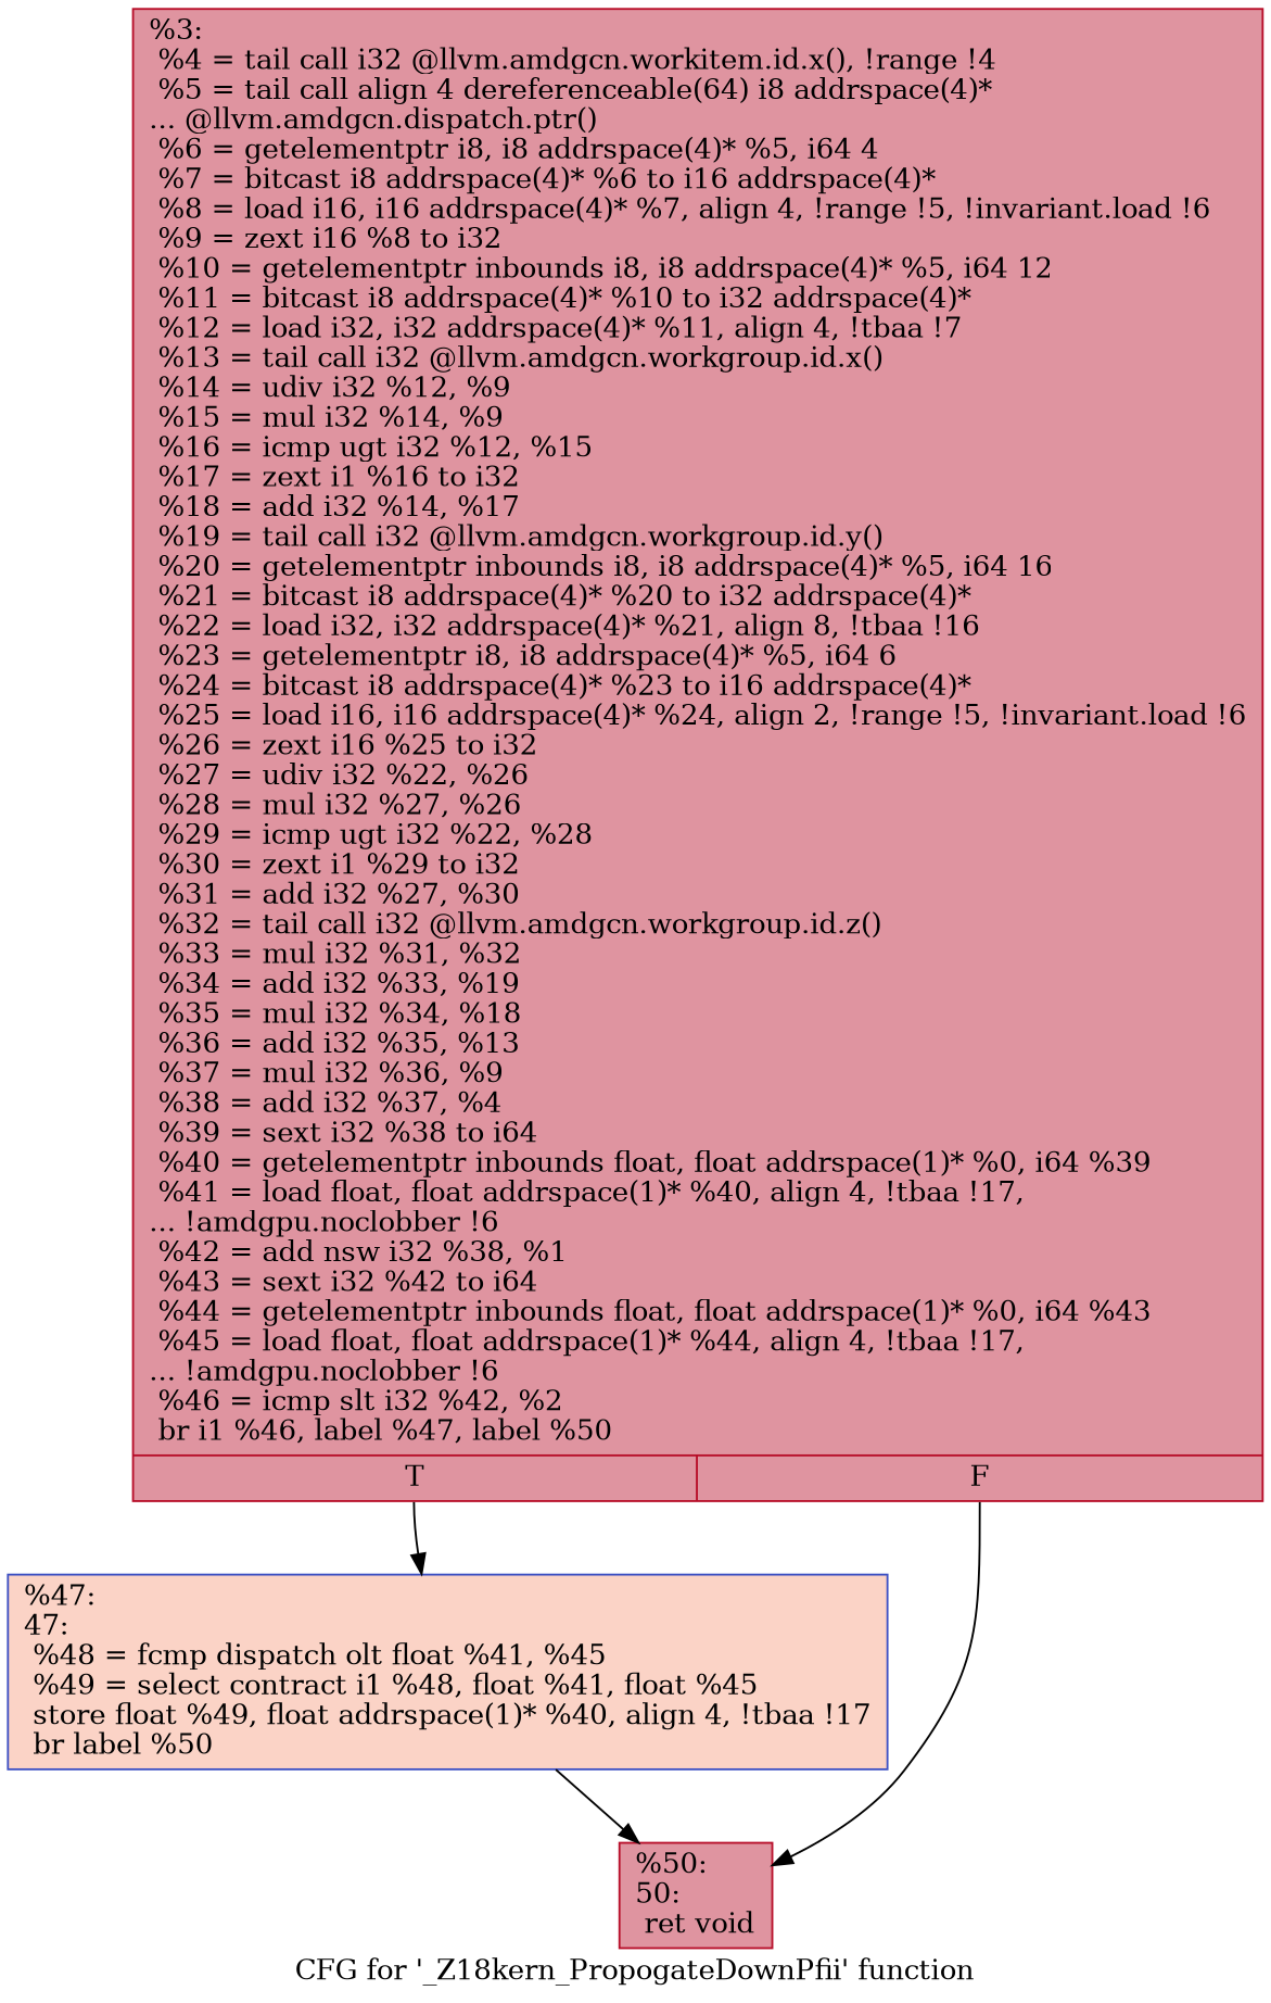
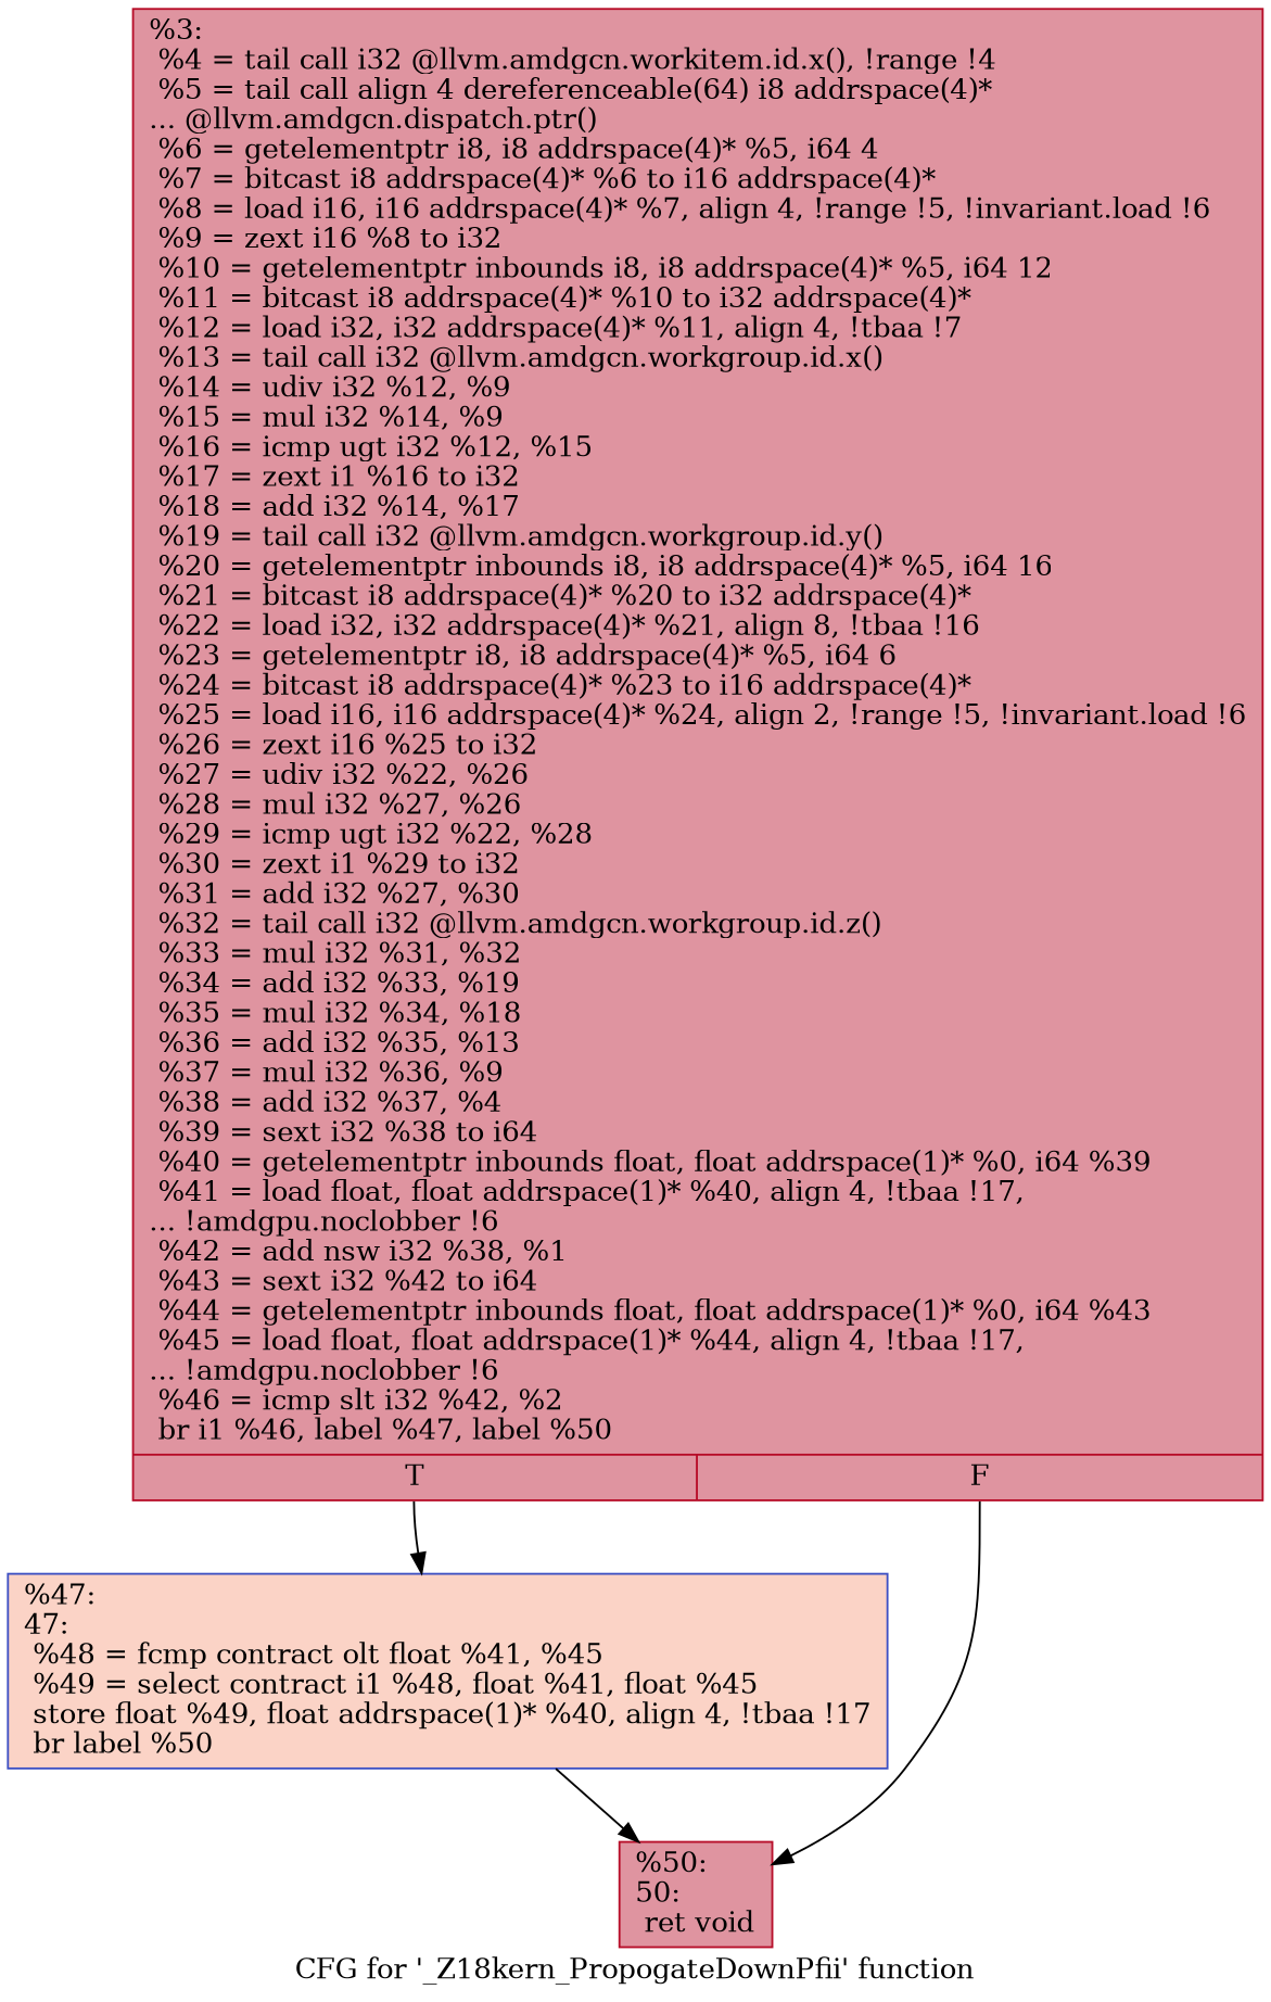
  digraph {
    label="CFG for '_Z18kern_PropogateDownPfii' function"
    node [color="#b70d28ff" fillcolor="#b70d2870" shape=record style=filled]
    n1 [label="{%3:\l  %4 = tail call i32 @llvm.amdgcn.workitem.id.x(), !range !4\l  %5 = tail call align 4 dereferenceable(64) i8 addrspace(4)*\l... @llvm.amdgcn.dispatch.ptr()\l  %6 = getelementptr i8, i8 addrspace(4)* %5, i64 4\l  %7 = bitcast i8 addrspace(4)* %6 to i16 addrspace(4)*\l  %8 = load i16, i16 addrspace(4)* %7, align 4, !range !5, !invariant.load !6\l  %9 = zext i16 %8 to i32\l  %10 = getelementptr inbounds i8, i8 addrspace(4)* %5, i64 12\l  %11 = bitcast i8 addrspace(4)* %10 to i32 addrspace(4)*\l  %12 = load i32, i32 addrspace(4)* %11, align 4, !tbaa !7\l  %13 = tail call i32 @llvm.amdgcn.workgroup.id.x()\l  %14 = udiv i32 %12, %9\l  %15 = mul i32 %14, %9\l  %16 = icmp ugt i32 %12, %15\l  %17 = zext i1 %16 to i32\l  %18 = add i32 %14, %17\l  %19 = tail call i32 @llvm.amdgcn.workgroup.id.y()\l  %20 = getelementptr inbounds i8, i8 addrspace(4)* %5, i64 16\l  %21 = bitcast i8 addrspace(4)* %20 to i32 addrspace(4)*\l  %22 = load i32, i32 addrspace(4)* %21, align 8, !tbaa !16\l  %23 = getelementptr i8, i8 addrspace(4)* %5, i64 6\l  %24 = bitcast i8 addrspace(4)* %23 to i16 addrspace(4)*\l  %25 = load i16, i16 addrspace(4)* %24, align 2, !range !5, !invariant.load !6\l  %26 = zext i16 %25 to i32\l  %27 = udiv i32 %22, %26\l  %28 = mul i32 %27, %26\l  %29 = icmp ugt i32 %22, %28\l  %30 = zext i1 %29 to i32\l  %31 = add i32 %27, %30\l  %32 = tail call i32 @llvm.amdgcn.workgroup.id.z()\l  %33 = mul i32 %31, %32\l  %34 = add i32 %33, %19\l  %35 = mul i32 %34, %18\l  %36 = add i32 %35, %13\l  %37 = mul i32 %36, %9\l  %38 = add i32 %37, %4\l  %39 = sext i32 %38 to i64\l  %40 = getelementptr inbounds float, float addrspace(1)* %0, i64 %39\l  %41 = load float, float addrspace(1)* %40, align 4, !tbaa !17,\l... !amdgpu.noclobber !6\l  %42 = add nsw i32 %38, %1\l  %43 = sext i32 %42 to i64\l  %44 = getelementptr inbounds float, float addrspace(1)* %0, i64 %43\l  %45 = load float, float addrspace(1)* %44, align 4, !tbaa !17,\l... !amdgpu.noclobber !6\l  %46 = icmp slt i32 %42, %2\l  br i1 %46, label %47, label %50\l|{<s0>T|<s1>F}}"]
-   n2 [color="#3d50c3ff" fillcolor="#f59c7d70" label="{%47:\l47:                                               \l  %48 = fcmp dispatch olt float %41, %45\l  %49 = select contract i1 %48, float %41, float %45\l  store float %49, float addrspace(1)* %40, align 4, !tbaa !17\l  br label %50\l}"]
+   n2 [color="#3d50c3ff" fillcolor="#f59c7d70" label="{%47:\l47:                                               \l  %48 = fcmp contract olt float %41, %45\l  %49 = select contract i1 %48, float %41, float %45\l  store float %49, float addrspace(1)* %40, align 4, !tbaa !17\l  br label %50\l}"]
    n3 [label="{%50:\l50:                                               \l  ret void\l}"]
    n1 -> n2 [tailport=s0]
    n1 -> n3 [tailport=s1]
    n2 -> n3
  }
